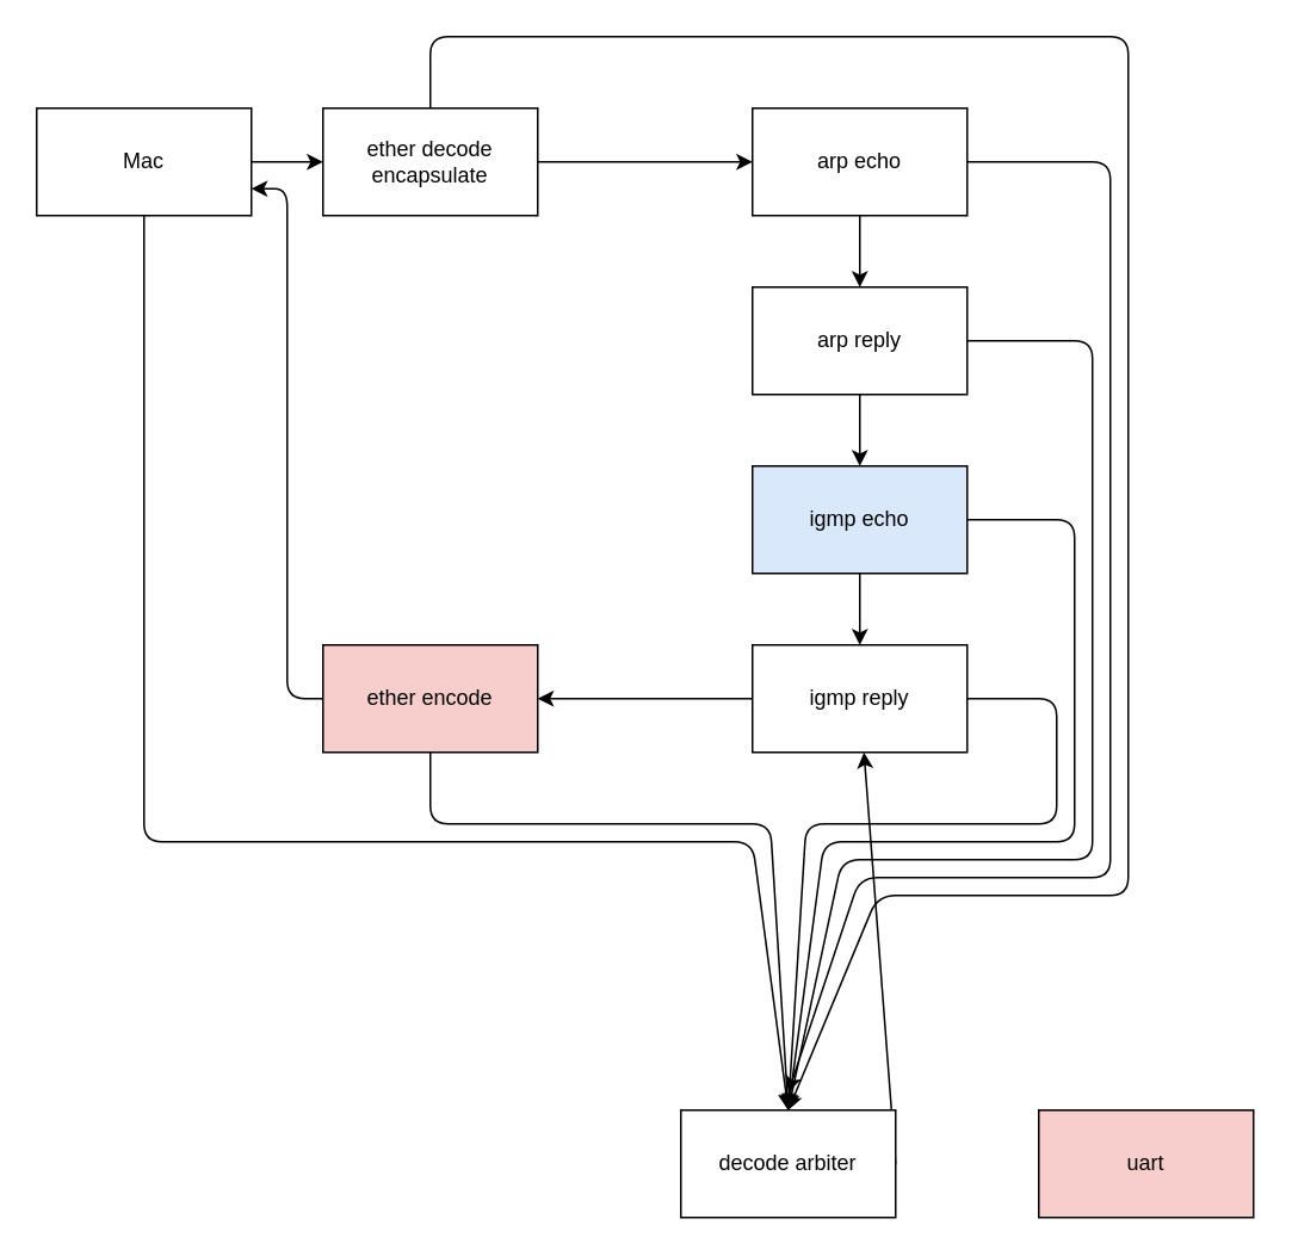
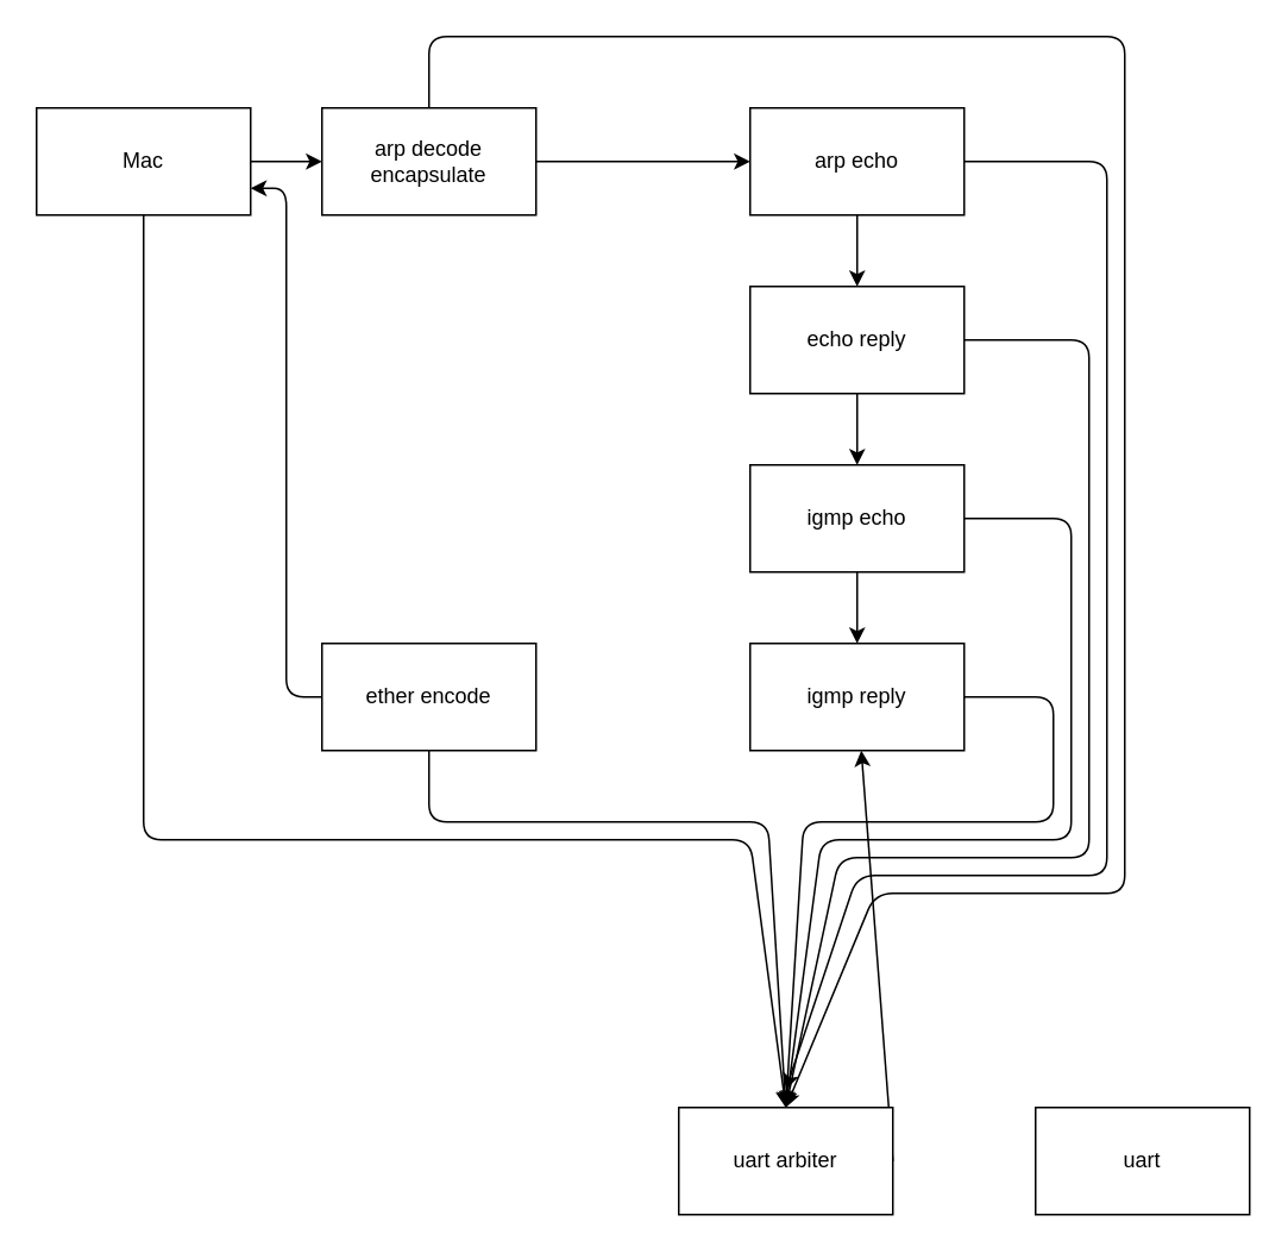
  <mxCell id="0" />
  <mxCell id="1" parent="0" />
  <mxCell id="2" style="edgeStyle=none;html=1;exitX=1;exitY=0.5;exitDx=0;exitDy=0;entryX=0;entryY=0.5;entryDx=0;entryDy=0;" edge="1" parent="1" source="4" target="10"><mxGeometry relative="1" as="geometry" /></mxCell>
  <mxCell id="3" style="edgeStyle=none;html=1;exitX=0.5;exitY=1;exitDx=0;exitDy=0;" edge="1" parent="1" source="4"><mxGeometry relative="1" as="geometry"><mxPoint x="440" y="620" as="targetPoint" /><Array as="points"><mxPoint x="80" y="470" /><mxPoint x="420" y="470" /></Array></mxGeometry></mxCell>
  <mxCell id="4" value="Mac" style="rounded=0;whiteSpace=wrap;html=1;" vertex="1" parent="1"><mxGeometry x="20" y="60" width="120" height="60" as="geometry" /></mxCell>
  <mxCell id="5" style="edgeStyle=none;html=1;exitX=1;exitY=0.5;exitDx=0;exitDy=0;entryX=0.5;entryY=0;entryDx=0;entryDy=0;" edge="1" parent="1" source="7" target="16"><mxGeometry relative="1" as="geometry"><Array as="points"><mxPoint x="610" y="190" /><mxPoint x="610" y="480" /><mxPoint x="470" y="480" /></Array></mxGeometry></mxCell>
  <mxCell id="6" value="" style="edgeStyle=none;html=1;" edge="1" parent="1" source="7" target="25"><mxGeometry relative="1" as="geometry" /></mxCell>
- <mxCell id="7" value="arp reply" style="rounded=0;whiteSpace=wrap;html=1;" vertex="1" parent="1"><mxGeometry x="420" y="160" width="120" height="60" as="geometry" /></mxCell>
+ <mxCell id="7" value="echo reply" style="rounded=0;whiteSpace=wrap;html=1;" vertex="1" parent="1"><mxGeometry x="420" y="160" width="120" height="60" as="geometry" /></mxCell>
  <mxCell id="8" style="edgeStyle=none;html=1;entryX=0;entryY=0.5;entryDx=0;entryDy=0;exitX=1;exitY=0.5;exitDx=0;exitDy=0;" edge="1" parent="1" source="10" target="22"><mxGeometry relative="1" as="geometry"><mxPoint x="360" y="140" as="sourcePoint" /></mxGeometry></mxCell>
  <mxCell id="9" style="edgeStyle=none;html=1;exitX=0.5;exitY=0;exitDx=0;exitDy=0;entryX=0.5;entryY=0;entryDx=0;entryDy=0;" edge="1" parent="1" source="10" target="16"><mxGeometry relative="1" as="geometry"><Array as="points"><mxPoint x="240" y="20" /><mxPoint x="630" y="20" /><mxPoint x="630" y="500" /><mxPoint x="490" y="500" /></Array></mxGeometry></mxCell>
- <mxCell id="10" value="ether decode&lt;br&gt;encapsulate" style="rounded=0;whiteSpace=wrap;html=1;" vertex="1" parent="1"><mxGeometry x="180" y="60" width="120" height="60" as="geometry" /></mxCell>
- <mxCell id="11" style="edgeStyle=none;html=1;exitX=0;exitY=0.5;exitDx=0;exitDy=0;entryX=1;entryY=0.5;entryDx=0;entryDy=0;" edge="1" parent="1" source="13" target="19"><mxGeometry relative="1" as="geometry" /></mxCell>
+ <mxCell id="10" value="arp decode&lt;br&gt;encapsulate" style="rounded=0;whiteSpace=wrap;html=1;" vertex="1" parent="1"><mxGeometry x="180" y="60" width="120" height="60" as="geometry" /></mxCell>
  <mxCell id="12" style="edgeStyle=none;html=1;exitX=1;exitY=0.5;exitDx=0;exitDy=0;" edge="1" parent="1" source="13"><mxGeometry relative="1" as="geometry"><mxPoint x="440" y="620" as="targetPoint" /><Array as="points"><mxPoint x="590" y="390" /><mxPoint x="590" y="460" /><mxPoint x="450" y="460" /></Array></mxGeometry></mxCell>
  <mxCell id="13" value="igmp reply" style="rounded=0;whiteSpace=wrap;html=1;" vertex="1" parent="1"><mxGeometry x="420" y="360" width="120" height="60" as="geometry" /></mxCell>
- <mxCell id="14" value="uart" style="rounded=0;whiteSpace=wrap;html=1;fillColor=#f8cecc;" vertex="1" parent="1"><mxGeometry x="580" y="620" width="120" height="60" as="geometry" /></mxCell>
+ <mxCell id="14" value="uart" style="rounded=0;whiteSpace=wrap;html=1;" vertex="1" parent="1"><mxGeometry x="580" y="620" width="120" height="60" as="geometry" /></mxCell>
  <mxCell id="15" style="edgeStyle=none;html=1;exitX=1;exitY=0.5;exitDx=0;exitDy=0;" edge="1" parent="1" source="16" target="13"><mxGeometry relative="1" as="geometry" /></mxCell>
- <mxCell id="16" value="decode arbiter" style="rounded=0;whiteSpace=wrap;html=1;" vertex="1" parent="1"><mxGeometry x="380" y="620" width="120" height="60" as="geometry" /></mxCell>
+ <mxCell id="16" value="uart arbiter" style="rounded=0;whiteSpace=wrap;html=1;" vertex="1" parent="1"><mxGeometry x="380" y="620" width="120" height="60" as="geometry" /></mxCell>
  <mxCell id="17" style="edgeStyle=none;html=1;exitX=0;exitY=0.5;exitDx=0;exitDy=0;entryX=1;entryY=0.75;entryDx=0;entryDy=0;" edge="1" parent="1" source="19" target="4"><mxGeometry relative="1" as="geometry"><Array as="points"><mxPoint x="160" y="390" /><mxPoint x="160" y="105" /></Array></mxGeometry></mxCell>
  <mxCell id="18" style="edgeStyle=none;html=1;exitX=0.5;exitY=1;exitDx=0;exitDy=0;" edge="1" parent="1" source="19"><mxGeometry relative="1" as="geometry"><mxPoint x="440" y="620" as="targetPoint" /><Array as="points"><mxPoint x="240" y="460" /><mxPoint x="430" y="460" /></Array></mxGeometry></mxCell>
- <mxCell id="19" value="ether encode" style="rounded=0;whiteSpace=wrap;html=1;fillColor=#f8cecc;" vertex="1" parent="1"><mxGeometry x="180" y="360" width="120" height="60" as="geometry" /></mxCell>
+ <mxCell id="19" value="ether encode" style="rounded=0;whiteSpace=wrap;html=1;" vertex="1" parent="1"><mxGeometry x="180" y="360" width="120" height="60" as="geometry" /></mxCell>
  <mxCell id="20" style="edgeStyle=none;html=1;exitX=0.5;exitY=1;exitDx=0;exitDy=0;entryX=0.5;entryY=0;entryDx=0;entryDy=0;" edge="1" parent="1" source="22" target="7"><mxGeometry relative="1" as="geometry" /></mxCell>
  <mxCell id="21" style="edgeStyle=none;html=1;exitX=1;exitY=0.5;exitDx=0;exitDy=0;" edge="1" parent="1" source="22"><mxGeometry relative="1" as="geometry"><mxPoint x="440" y="610" as="targetPoint" /><Array as="points"><mxPoint x="620" y="90" /><mxPoint x="620" y="490" /><mxPoint x="480" y="490" /></Array></mxGeometry></mxCell>
  <mxCell id="22" value="arp echo" style="rounded=0;whiteSpace=wrap;html=1;" vertex="1" parent="1"><mxGeometry x="420" y="60" width="120" height="60" as="geometry" /></mxCell>
  <mxCell id="23" value="" style="edgeStyle=none;html=1;" edge="1" parent="1" source="25" target="13"><mxGeometry relative="1" as="geometry" /></mxCell>
  <mxCell id="24" style="edgeStyle=none;html=1;exitX=1;exitY=0.5;exitDx=0;exitDy=0;" edge="1" parent="1" source="25"><mxGeometry relative="1" as="geometry"><mxPoint x="440" y="620" as="targetPoint" /><Array as="points"><mxPoint x="600" y="290" /><mxPoint x="600" y="470" /><mxPoint x="460" y="470" /></Array></mxGeometry></mxCell>
- <mxCell id="25" value="igmp echo" style="rounded=0;whiteSpace=wrap;html=1;fillColor=#dae8fc;" vertex="1" parent="1"><mxGeometry x="420" y="260" width="120" height="60" as="geometry" /></mxCell>
+ <mxCell id="25" value="igmp echo" style="rounded=0;whiteSpace=wrap;html=1;" vertex="1" parent="1"><mxGeometry x="420" y="260" width="120" height="60" as="geometry" /></mxCell>
